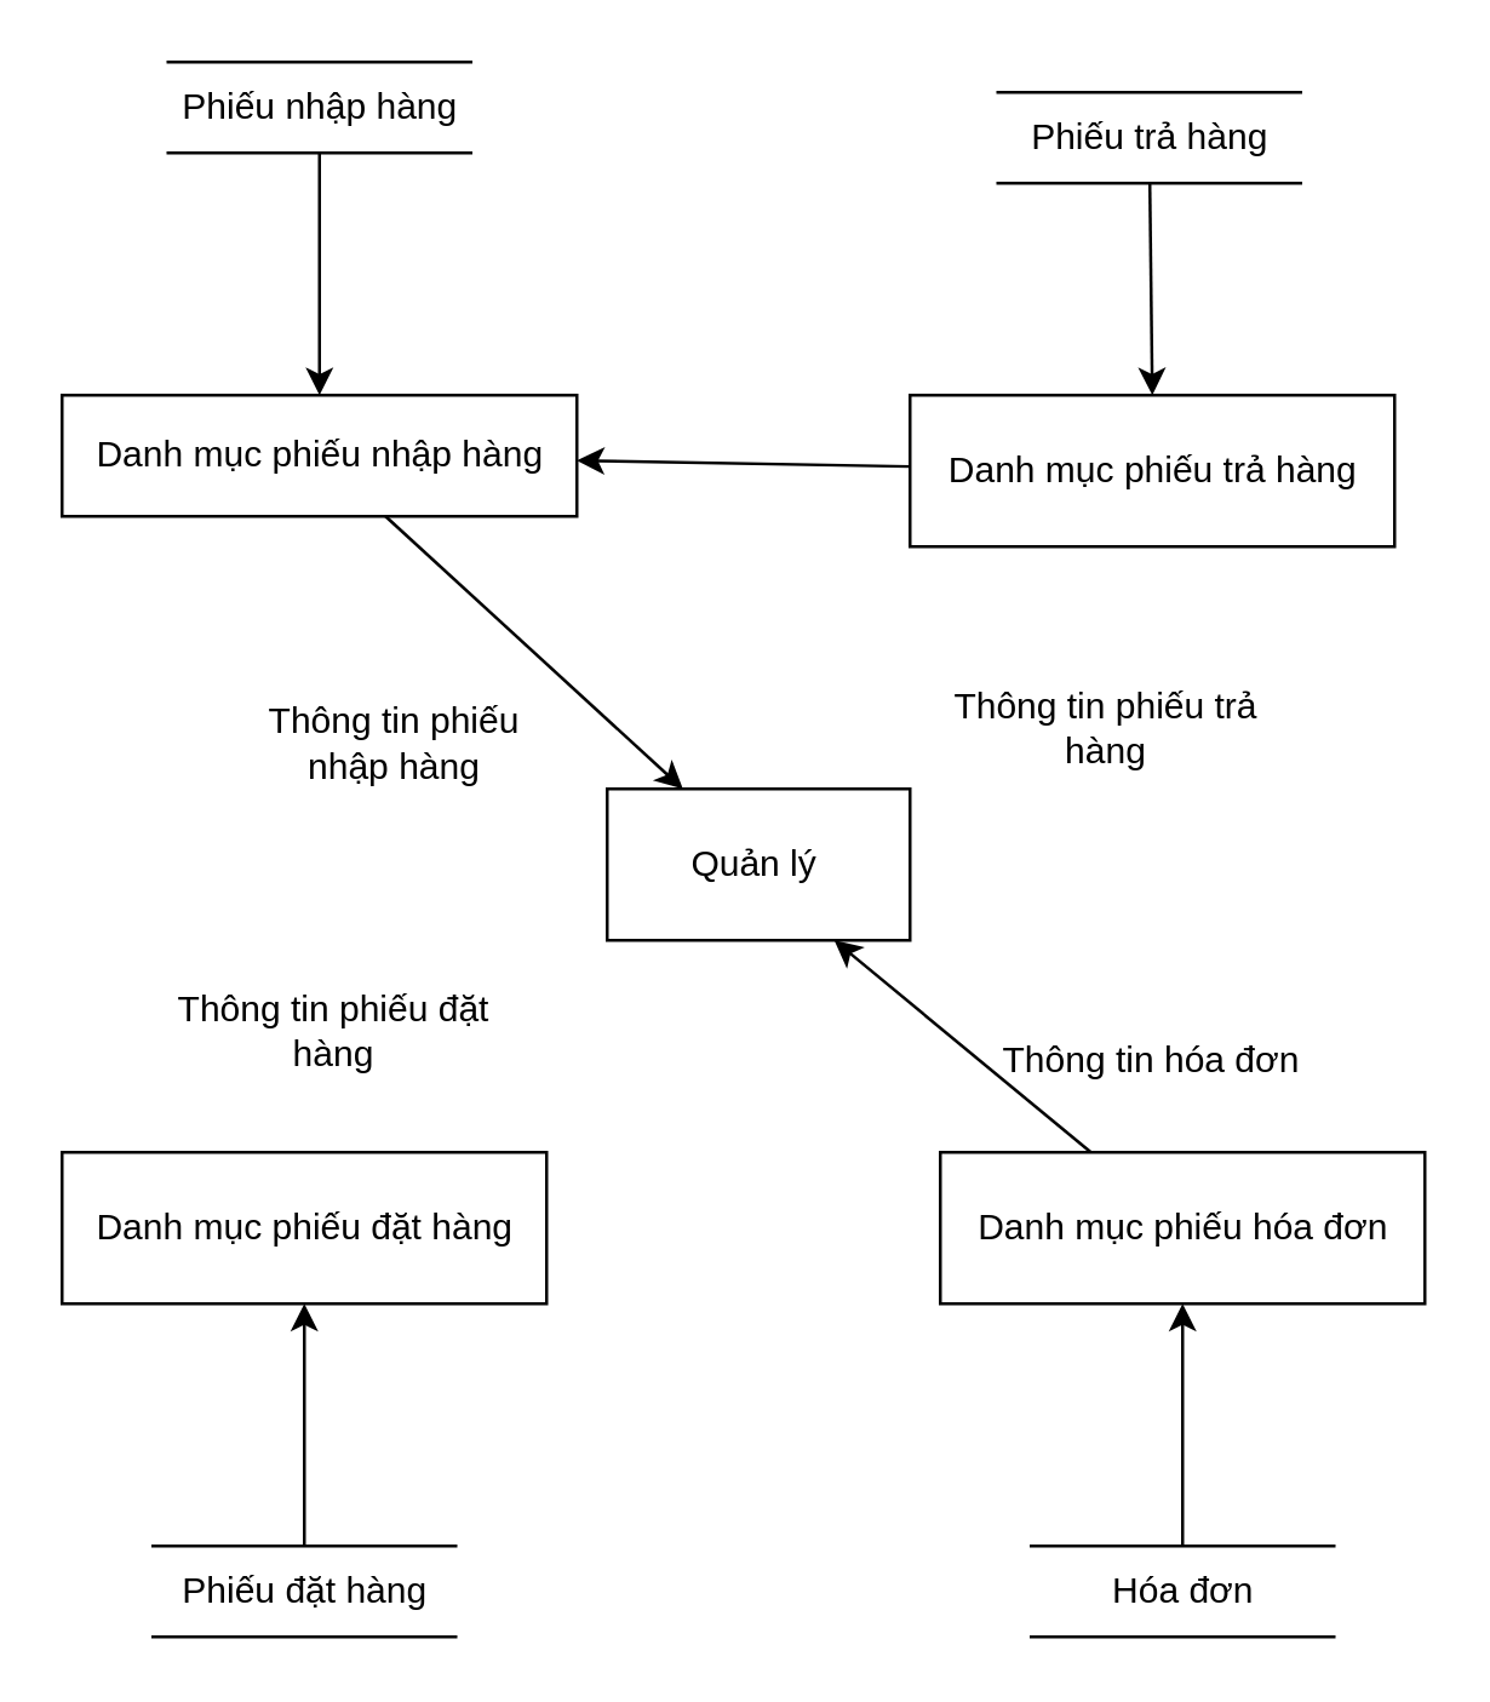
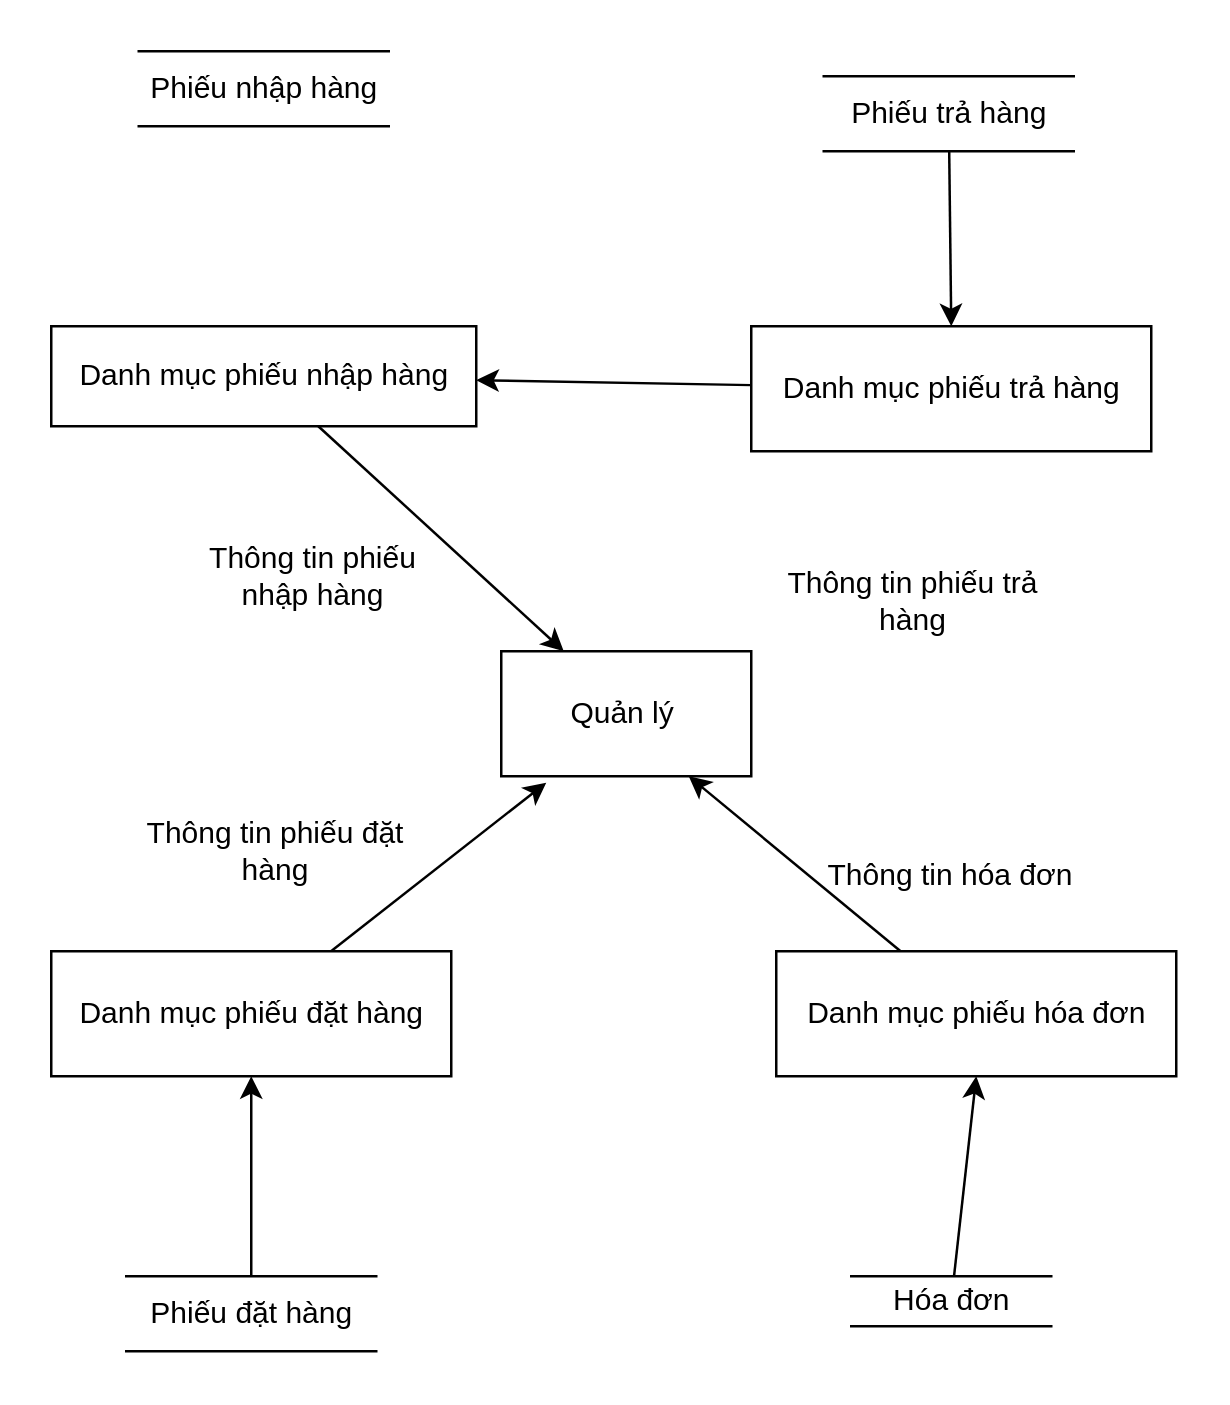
  <mxCell id="0" />
  <mxCell id="1" parent="0" />
  <mxCell id="2" value="Quản lý&amp;nbsp;" style="html=1;dashed=0;whitespace=wrap;" vertex="1" parent="1"><mxGeometry x="200" y="260" width="100" height="50" as="geometry" /></mxCell>
  <mxCell id="3" style="rounded=0;orthogonalLoop=1;jettySize=auto;html=1;entryX=0.25;entryY=0;entryDx=0;entryDy=0;" edge="1" parent="1" source="4" target="2"><mxGeometry relative="1" as="geometry" /></mxCell>
  <mxCell id="4" value="Danh mục phiếu nhập hàng" style="html=1;dashed=0;whitespace=wrap;" vertex="1" parent="1"><mxGeometry x="20" y="130" width="170" height="40" as="geometry" /></mxCell>
  <mxCell id="5" style="rounded=0;orthogonalLoop=1;jettySize=auto;html=1;" edge="1" parent="1" source="6" target="4"><mxGeometry relative="1" as="geometry" /></mxCell>
  <mxCell id="6" value="Danh mục phiếu trả hàng" style="html=1;dashed=0;whitespace=wrap;" vertex="1" parent="1"><mxGeometry x="300" y="130" width="160" height="50" as="geometry" /></mxCell>
+ <mxCell id="7" style="rounded=0;orthogonalLoop=1;jettySize=auto;html=1;entryX=0.18;entryY=1.051;entryDx=0;entryDy=0;entryPerimeter=0;" edge="1" parent="1" source="8" target="2"><mxGeometry relative="1" as="geometry" /></mxCell>
  <mxCell id="8" value="Danh mục phiếu đặt hàng" style="html=1;dashed=0;whitespace=wrap;" vertex="1" parent="1"><mxGeometry x="20" y="380" width="160" height="50" as="geometry" /></mxCell>
  <mxCell id="9" style="rounded=0;orthogonalLoop=1;jettySize=auto;html=1;entryX=0.75;entryY=1;entryDx=0;entryDy=0;" edge="1" parent="1" source="10" target="2"><mxGeometry relative="1" as="geometry" /></mxCell>
  <mxCell id="10" value="Danh mục phiếu hóa đơn" style="html=1;dashed=0;whitespace=wrap;" vertex="1" parent="1"><mxGeometry x="310" y="380" width="160" height="50" as="geometry" /></mxCell>
- <mxCell id="11" style="edgeStyle=none;rounded=0;orthogonalLoop=1;jettySize=auto;html=1;entryX=0.5;entryY=0;entryDx=0;entryDy=0;" edge="1" parent="1" source="12" target="4"><mxGeometry relative="1" as="geometry" /></mxCell>
  <mxCell id="12" value="Phiếu nhập hàng" style="html=1;dashed=0;whitespace=wrap;shape=partialRectangle;right=0;left=0;" vertex="1" parent="1"><mxGeometry x="55" y="20" width="100" height="30" as="geometry" /></mxCell>
  <mxCell id="13" style="edgeStyle=none;rounded=0;orthogonalLoop=1;jettySize=auto;html=1;entryX=0.5;entryY=1;entryDx=0;entryDy=0;" edge="1" parent="1" source="14" target="10"><mxGeometry relative="1" as="geometry" /></mxCell>
- <mxCell id="14" value="Hóa đơn" style="html=1;dashed=0;whitespace=wrap;shape=partialRectangle;right=0;left=0;" vertex="1" parent="1"><mxGeometry x="340" y="510" width="100" height="30" as="geometry" /></mxCell>
+ <mxCell id="14" value="Hóa đơn" style="html=1;dashed=0;whitespace=wrap;shape=partialRectangle;right=0;left=0;" vertex="1" parent="1"><mxGeometry x="340" y="510" width="80" height="20" as="geometry" /></mxCell>
  <mxCell id="15" style="edgeStyle=none;rounded=0;orthogonalLoop=1;jettySize=auto;html=1;entryX=0.5;entryY=0;entryDx=0;entryDy=0;" edge="1" parent="1" source="16" target="6"><mxGeometry relative="1" as="geometry" /></mxCell>
  <mxCell id="16" value="Phiếu trả hàng" style="html=1;dashed=0;whitespace=wrap;shape=partialRectangle;right=0;left=0;" vertex="1" parent="1"><mxGeometry x="329" y="30" width="100" height="30" as="geometry" /></mxCell>
  <mxCell id="17" style="edgeStyle=none;rounded=0;orthogonalLoop=1;jettySize=auto;html=1;entryX=0.5;entryY=1;entryDx=0;entryDy=0;" edge="1" parent="1" source="18" target="8"><mxGeometry relative="1" as="geometry" /></mxCell>
  <mxCell id="18" value="Phiếu đặt hàng" style="html=1;dashed=0;whitespace=wrap;shape=partialRectangle;right=0;left=0;" vertex="1" parent="1"><mxGeometry x="50" y="510" width="100" height="30" as="geometry" /></mxCell>
- <mxCell id="19" value="Thông tin phiếu nhập hàng" style="text;html=1;strokeColor=none;fillColor=none;align=center;verticalAlign=middle;whiteSpace=wrap;rounded=0;" vertex="1" parent="1"><mxGeometry x="75" y="235" width="110" height="20" as="geometry" /></mxCell>
+ <mxCell id="19" value="Thông tin phiếu nhập hàng" style="text;html=1;strokeColor=none;fillColor=none;align=center;verticalAlign=middle;whiteSpace=wrap;rounded=0;" vertex="1" parent="1"><mxGeometry x="70" y="220" width="110" height="20" as="geometry" /></mxCell>
  <mxCell id="20" value="Thông tin phiếu trả hàng" style="text;html=1;strokeColor=none;fillColor=none;align=center;verticalAlign=middle;whiteSpace=wrap;rounded=0;" vertex="1" parent="1"><mxGeometry x="310" y="230" width="110" height="20" as="geometry" /></mxCell>
  <mxCell id="21" value="Thông tin phiếu đặt hàng" style="text;html=1;strokeColor=none;fillColor=none;align=center;verticalAlign=middle;whiteSpace=wrap;rounded=0;" vertex="1" parent="1"><mxGeometry x="55" y="330" width="110" height="20" as="geometry" /></mxCell>
  <mxCell id="22" value="Thông tin hóa đơn" style="text;html=1;strokeColor=none;fillColor=none;align=center;verticalAlign=middle;whiteSpace=wrap;rounded=0;" vertex="1" parent="1"><mxGeometry x="325" y="340" width="110" height="20" as="geometry" /></mxCell>
